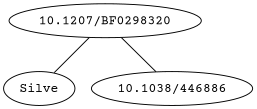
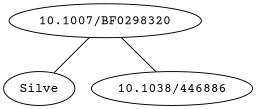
  strict graph {
    fontname="Courier Prime"
    node [fontname="Courier Prime"]
    edge [fontname="Courier Prime"]
-   "10.1007/BF0298320" [label="10.1207/BF0298320"]
+   "10.1007/BF0298320"
    Silve
    n3 [label="10.1038/446886"]
    "10.1007/BF0298320" -- Silve
    "10.1007/BF0298320" -- n3
  }
